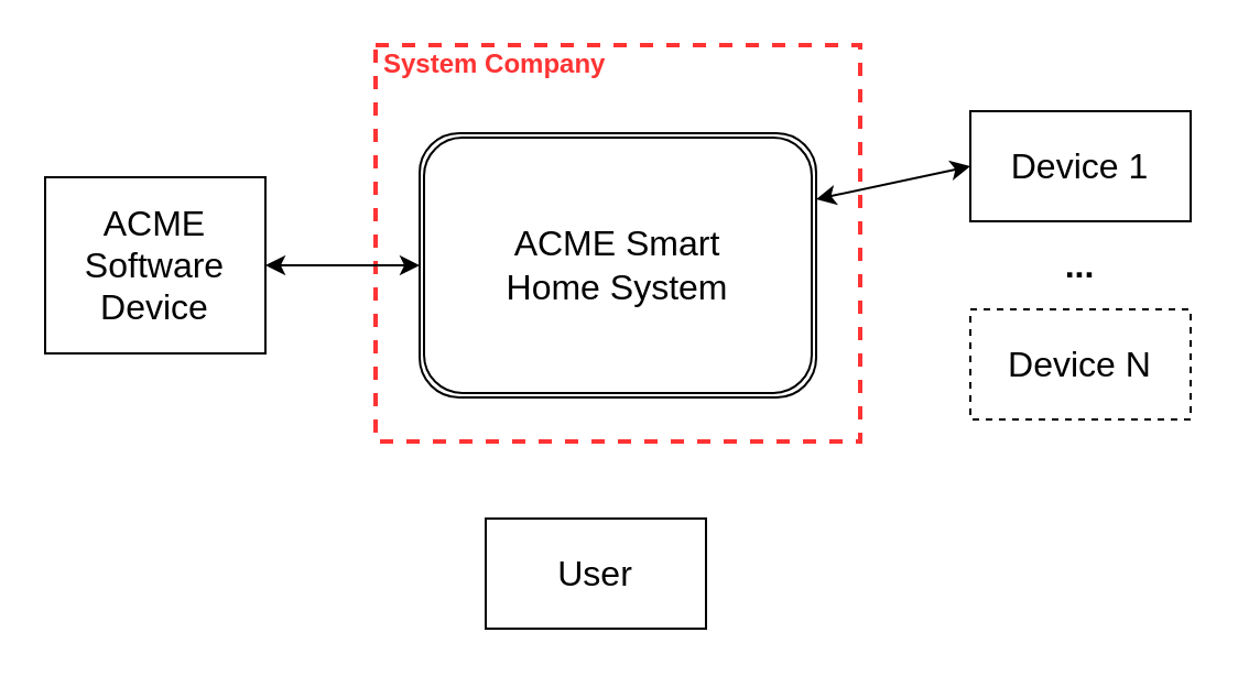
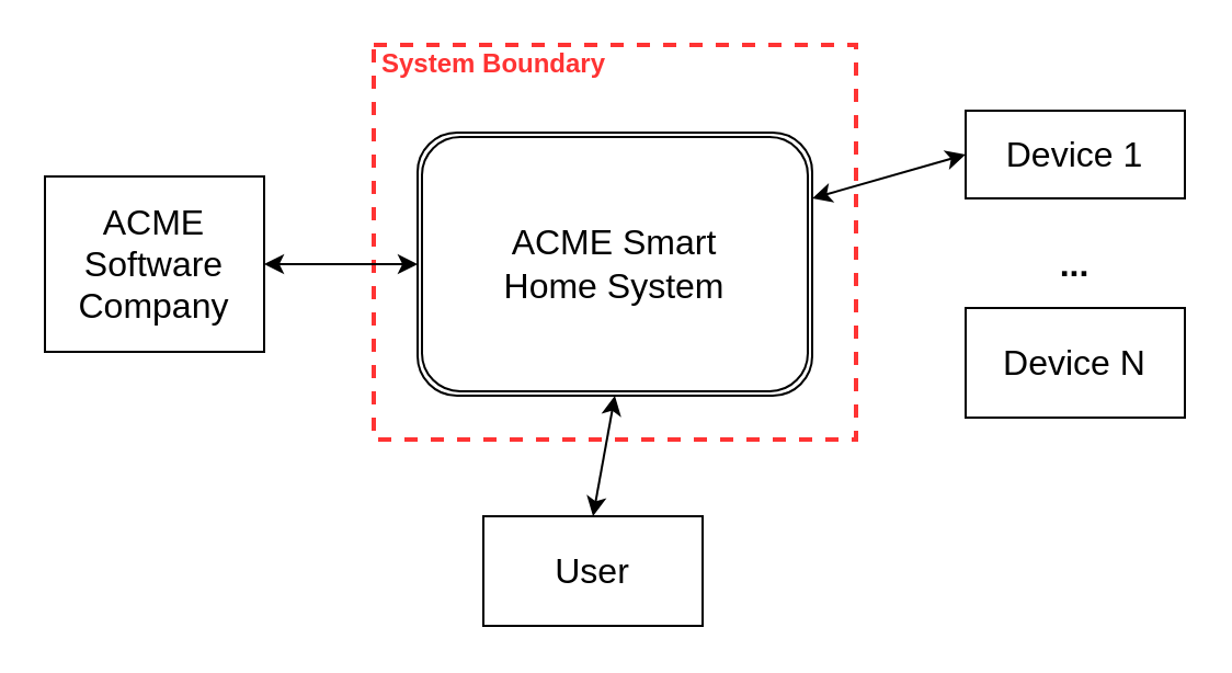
  <mxCell id="0" />
  <mxCell id="1" parent="0" />
- <mxCell id="2" value="System Company" style="html=1;fontColor=#FF3333;fontStyle=1;align=left;verticalAlign=top;spacing=0;labelBorderColor=none;fillColor=none;dashed=1;strokeWidth=2;strokeColor=#FF3333;spacingLeft=4;spacingTop=-3;" vertex="1" parent="1"><mxGeometry x="170" y="20" width="220" height="180" as="geometry" /></mxCell>
+ <mxCell id="2" value="System Boundary" style="html=1;fontColor=#FF3333;fontStyle=1;align=left;verticalAlign=top;spacing=0;labelBorderColor=none;fillColor=none;dashed=1;strokeWidth=2;strokeColor=#FF3333;spacingLeft=4;spacingTop=-3;" vertex="1" parent="1"><mxGeometry x="170" y="20" width="220" height="180" as="geometry" /></mxCell>
  <mxCell id="3" value="&lt;font style=&quot;font-size: 16px&quot;&gt;ACME Smart&lt;br&gt;Home System&lt;/font&gt;" style="shape=ext;double=1;rounded=1;whiteSpace=wrap;html=1;" vertex="1" parent="1"><mxGeometry x="190" y="60" width="180" height="120" as="geometry" /></mxCell>
  <mxCell id="4" value="&lt;font style=&quot;font-size: 16px&quot;&gt;User&lt;/font&gt;" style="rounded=0;whiteSpace=wrap;html=1;" vertex="1" parent="1"><mxGeometry x="220" y="235" width="100" height="50" as="geometry" /></mxCell>
- <mxCell id="5" value="&lt;font style=&quot;font-size: 16px&quot;&gt;Device 1&lt;/font&gt;" style="rounded=0;whiteSpace=wrap;html=1;" vertex="1" parent="1"><mxGeometry x="440" y="50" width="100" height="50" as="geometry" /></mxCell>
- <mxCell id="6" value="&lt;font style=&quot;font-size: 16px&quot;&gt;Device N&lt;/font&gt;" style="rounded=0;whiteSpace=wrap;html=1;dashed=1;" vertex="1" parent="1"><mxGeometry x="440" y="140" width="100" height="50" as="geometry" /></mxCell>
- <mxCell id="7" value="&lt;font style=&quot;font-size: 16px&quot;&gt;ACME Software Device&lt;/font&gt;" style="rounded=0;whiteSpace=wrap;html=1;" vertex="1" parent="1"><mxGeometry x="20" y="80" width="100" height="80" as="geometry" /></mxCell>
+ <mxCell id="5" value="&lt;font style=&quot;font-size: 16px&quot;&gt;Device 1&lt;/font&gt;" style="rounded=0;whiteSpace=wrap;html=1;" vertex="1" parent="1"><mxGeometry x="440" y="50" width="100" height="40" as="geometry" /></mxCell>
+ <mxCell id="6" value="&lt;font style=&quot;font-size: 16px&quot;&gt;Device N&lt;/font&gt;" style="rounded=0;whiteSpace=wrap;html=1;" vertex="1" parent="1"><mxGeometry x="440" y="140" width="100" height="50" as="geometry" /></mxCell>
+ <mxCell id="7" value="&lt;font style=&quot;font-size: 16px&quot;&gt;ACME Software Company&lt;/font&gt;" style="rounded=0;whiteSpace=wrap;html=1;" vertex="1" parent="1"><mxGeometry x="20" y="80" width="100" height="80" as="geometry" /></mxCell>
  <mxCell id="8" value="" style="endArrow=classic;startArrow=classic;html=1;fontColor=#FF3333;entryX=0;entryY=0.5;entryDx=0;entryDy=0;exitX=1;exitY=0.5;exitDx=0;exitDy=0;" edge="1" parent="1" source="7" target="3"><mxGeometry width="50" height="50" relative="1" as="geometry"><mxPoint x="20" y="350" as="sourcePoint" /><mxPoint x="70" y="300" as="targetPoint" /></mxGeometry></mxCell>
  <mxCell id="9" value="" style="endArrow=classic;startArrow=classic;html=1;fontColor=#FF3333;entryX=0;entryY=0.5;entryDx=0;entryDy=0;exitX=1;exitY=0.25;exitDx=0;exitDy=0;" edge="1" parent="1" source="3" target="5"><mxGeometry width="50" height="50" relative="1" as="geometry"><mxPoint x="130" y="130" as="sourcePoint" /><mxPoint x="200" y="130" as="targetPoint" /></mxGeometry></mxCell>
+ <mxCell id="10" value="" style="endArrow=classic;startArrow=classic;html=1;fontColor=#FF3333;entryX=0.5;entryY=0;entryDx=0;entryDy=0;exitX=0.5;exitY=1;exitDx=0;exitDy=0;" edge="1" parent="1" source="3" target="4"><mxGeometry width="50" height="50" relative="1" as="geometry"><mxPoint x="380" y="160" as="sourcePoint" /><mxPoint x="450" y="175" as="targetPoint" /></mxGeometry></mxCell>
  <mxCell id="11" value="&lt;font style=&quot;font-size: 16px&quot;&gt;&lt;b&gt;...&lt;/b&gt;&lt;/font&gt;" style="text;html=1;strokeColor=none;fillColor=none;align=center;verticalAlign=middle;whiteSpace=wrap;rounded=0;" vertex="1" parent="1"><mxGeometry x="470" y="110" width="40" height="20" as="geometry" /></mxCell>
